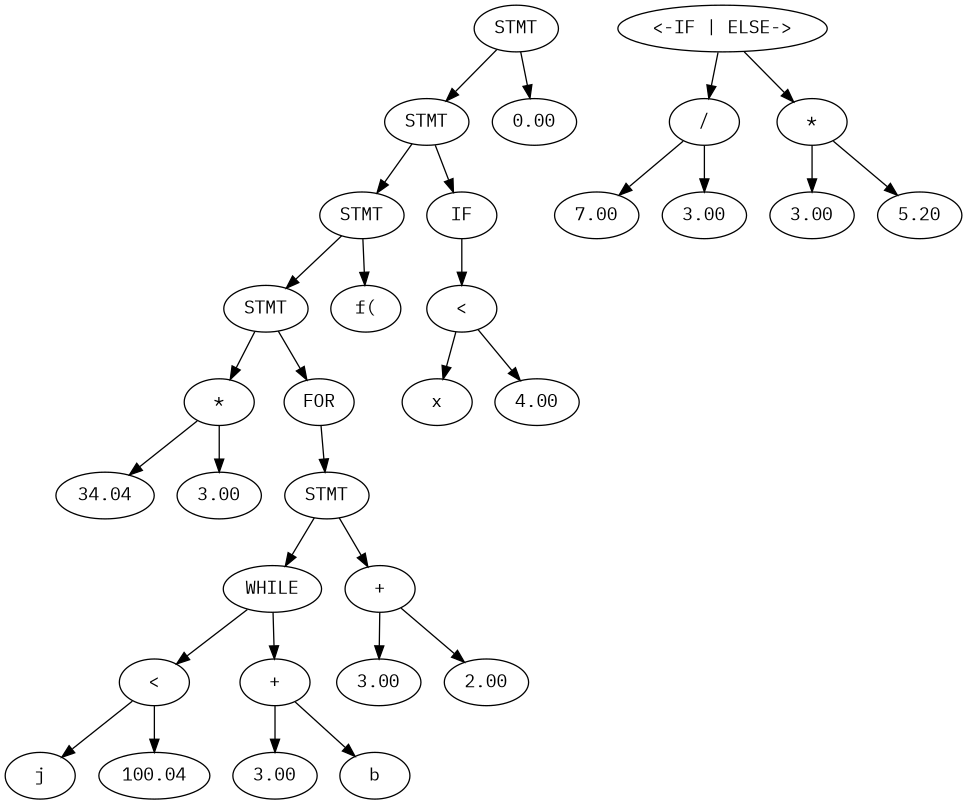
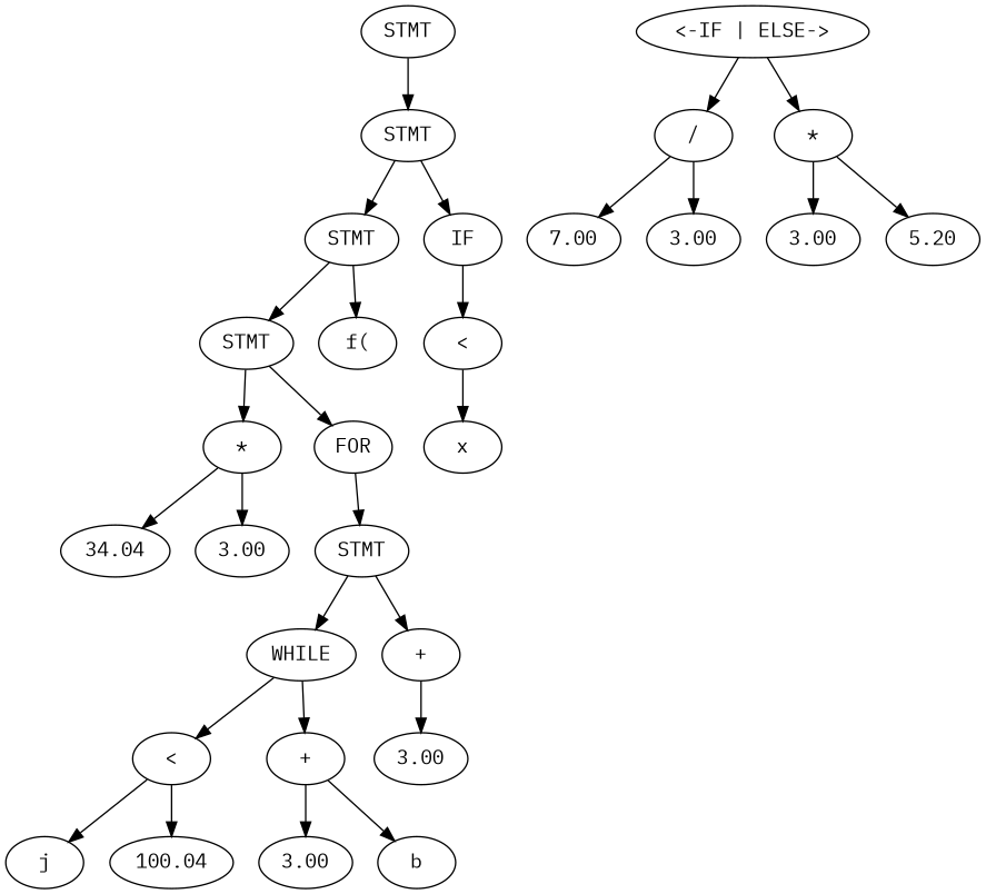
  digraph {
    fontname="IBM Plex Mono"
    node [fontname="IBM Plex Mono"]
    edge [fontname="IBM Plex Mono"]
    n1 [label=STMT]
    n2 [label=STMT]
-   n3 [label=0.00]
    n4 [label=STMT]
    n5 [label=IF]
    n6 [label=STMT]
    n7 [label="f("]
    n8 [label="<"]
    n9 [label="*"]
    n10 [label=FOR]
    n11 [label=34.04]
    n12 [label=3.00]
    n13 [label=STMT]
    n14 [label=WHILE]
    n15 [label="+"]
    n16 [label="<"]
    n17 [label="+"]
    n18 [label=3.00]
-   n19 [label=2.00]
    n20 [label=j]
    n21 [label=100.04]
    n22 [label=3.00]
    n23 [label=b]
    n24 [label=x]
-   n25 [label=4.00]
    n26 [label="<-IF | ELSE->"]
    n27 [label="/"]
    n28 [label="*"]
    n29 [label=7.00]
    n30 [label=3.00]
    n31 [label=3.00]
    n32 [label=5.20]
    n1 -> n2
-   n1 -> n3
    n2 -> n4
    n2 -> n5
    n4 -> n6
    n4 -> n7
    n5 -> n8
    n6 -> n9
    n6 -> n10
    n8 -> n24
-   n8 -> n25
    n9 -> n11
    n9 -> n12
    n10 -> n13
    n13 -> n14
    n13 -> n15
    n14 -> n16
    n14 -> n17
    n15 -> n18
-   n15 -> n19
    n16 -> n20
    n16 -> n21
    n17 -> n22
    n17 -> n23
    n26 -> n27
    n26 -> n28
    n27 -> n29
    n27 -> n30
    n28 -> n31
    n28 -> n32
  }
